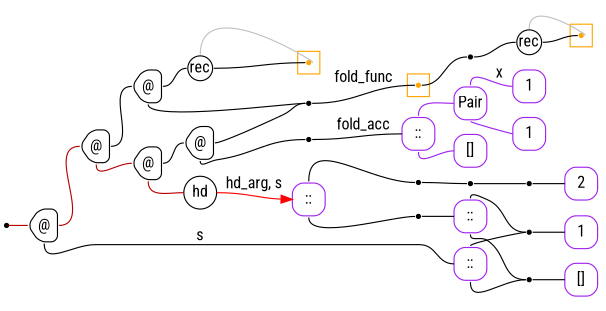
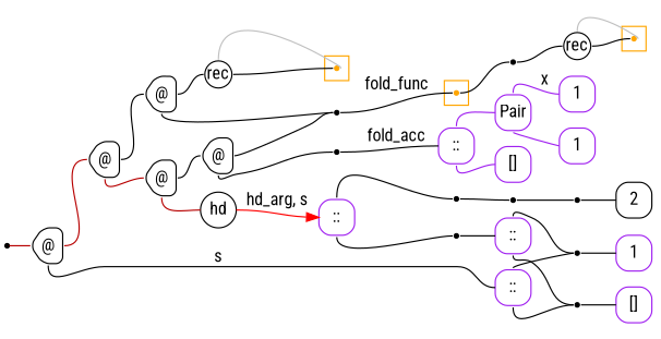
  digraph {
    labeldistance=0
    nodesep=.175
    rankdir=LR
    ranksep=.175
    fontname="Roboto Condensed"
    node [color=purple fixedsize=true orientation=90 shape=point fontname="Roboto Condensed" style=rounded]
    edge [arrowhead=none arrowtail=none headport=w tailport=e fontname="Roboto Condensed"]
    ndcluster_nd174 [color=orange style=""]
    ndcluster_nd383 [color=orange style=""]
    ndcluster_nd700 [color=orange style=""]
    nd1 [color="" orientation="" style=""]
    n5 [color="#000000" height=.4 label="@" shape=house width=.4]
    n6 [height=.4 label=1 shape=square width=.4]
-   n7 [height=.4 label=2 shape=square width=.4]
+   n7 [color="#000000" height=.4 label=2 shape=square width=.4]
    n8 [height=.4 label=1 shape=square width=.4]
    n9 [height=.4 label="[]" shape=square width=.4]
    n10 [height=.4 label="::" shape=square width=.4]
    n11 [label=" " color=""]
    n12 [label=" " color=""]
    n13 [label=" " color=""]
    n14 [color="#000000" height=.3 label=rec shape=circle width=.3 orientation=""]
    n15 [height=.4 label="::" shape=square width=.4]
    n16 [label=" " color=""]
    n17 [label=" " color=""]
    n18 [label=" " color=""]
    n19 [height=.4 label=1 shape=square width=.4]
    n20 [height=.4 label="[]" shape=square width=.4]
    n21 [height=.4 label=Pair shape=square width=.4]
    n22 [height=.4 label="::" shape=square width=.4]
    n23 [color="#000000" height=.3 label=rec shape=circle width=.3 orientation=""]
    n24 [color="#000000" height=.4 label="@" shape=house width=.4]
    n25 [height=.4 label="::" shape=square width=.4]
    n26 [color="#000000" height=.4 label="@" shape=house width=.4]
    n27 [color="#000000" height=.4 label="@" shape=house width=.4]
    n28 [label=" " color=""]
    n29 [color="#000000" height=.4 label="@" shape=house width=.4]
    n30 [color="#000000" height=.4 label=hd shape=circle width=.4 orientation=""]
    n31 [label=" " color=""]
    n32 [label=" " color=""]
    subgraph cluster_1 {
      color=orange
      style=fill
      ndcluster_nd174
    }
    subgraph cluster_2 {
      color=orange
      style=fill
      ndcluster_nd383
    }
    subgraph cluster_3 {
      color=orange
      style=fill
      ndcluster_nd700
    }
    ndcluster_nd174 -> n13
    nd1 -> n5 [color="#b70000"]
    n5 -> n24 [color="#b70000"]
    n5 -> n25 [label=s tailport=s]
    n10 -> n11 [tailport=n]
    n10 -> n12 [tailport=s]
    n11 -> n8
    n12 -> n9
    n13 -> n14 [color=black]
    n14 -> ndcluster_nd383 [color=grey dir=back headport=e tailport=n]
    n14 -> ndcluster_nd383
    n15 -> n16 [tailport=n]
    n15 -> n17 [tailport=s]
    n16 -> n32
    n17 -> n10
    n18 -> n7
    n21 -> n6 [color=purple label=x tailport=n]
    n21 -> n19 [color=purple tailport=s]
    n22 -> n20 [color=purple tailport=s]
    n22 -> n21 [color=purple tailport=n]
    n23 -> ndcluster_nd700 [color=grey dir=back headport=e tailport=n]
    n23 -> ndcluster_nd700
    n24 -> n26
    n24 -> n27 [color="#b70000" tailport=s]
    n25 -> n11 [tailport=n]
    n25 -> n12 [tailport=s]
    n26 -> n23 [color=black]
    n26 -> n28 [tailport=s]
    n27 -> n29
    n27 -> n30 [color="#b70000" tailport=s]
    n28 -> ndcluster_nd174 [label=fold_func]
    n29 -> n28
    n29 -> n31 [tailport=s]
    n30 -> n15 [arrowhead=normal color=red label="hd_arg, s"]
    n31 -> n22 [label=fold_acc]
    n32 -> n18
  }
